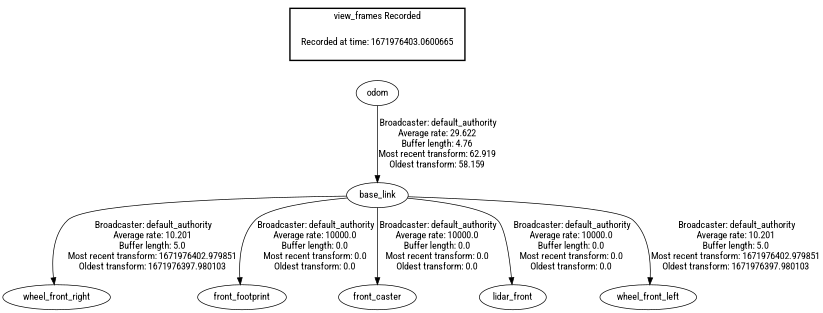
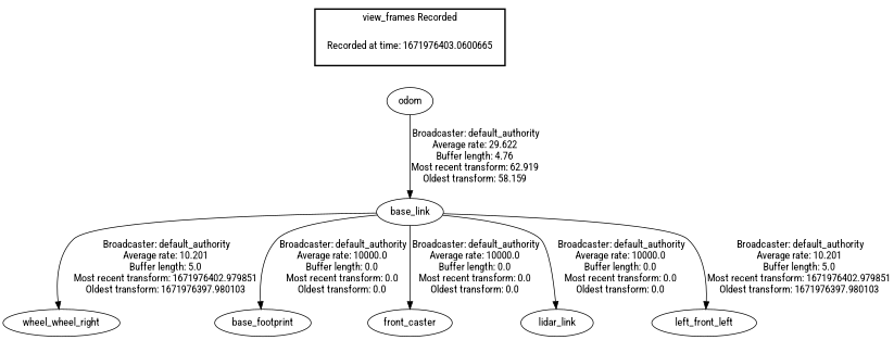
  digraph {
    fontname="Roboto Condensed"
    node [fontname="Roboto Condensed"]
    edge [fontname="Roboto Condensed"]
    "Recorded at time: 1671976403.0600665" [shape=plaintext]
    odom
    base_link
-   wheel_front_right
-   base_footprint [label=front_footprint]
+   wheel_front_right [label=wheel_wheel_right]
+   base_footprint
    front_caster
-   lidar_link [label=lidar_front]
-   wheel_front_left
+   lidar_link
+   wheel_front_left [label=left_front_left]
    subgraph cluster_1 {
      color=black
      label="view_frames Recorded"
      style=bold
      "Recorded at time: 1671976403.0600665"
    }
    "Recorded at time: 1671976403.0600665" -> odom [style=invis]
    odom -> base_link [label=" Broadcaster: default_authority\nAverage rate: 29.622\nBuffer length: 4.76\nMost recent transform: 62.919\nOldest transform: 58.159\n"]
    base_link -> wheel_front_right [label=" Broadcaster: default_authority\nAverage rate: 10.201\nBuffer length: 5.0\nMost recent transform: 1671976402.979851\nOldest transform: 1671976397.980103\n"]
    base_link -> base_footprint [label=" Broadcaster: default_authority\nAverage rate: 10000.0\nBuffer length: 0.0\nMost recent transform: 0.0\nOldest transform: 0.0\n"]
    base_link -> front_caster [label=" Broadcaster: default_authority\nAverage rate: 10000.0\nBuffer length: 0.0\nMost recent transform: 0.0\nOldest transform: 0.0\n"]
    base_link -> lidar_link [label=" Broadcaster: default_authority\nAverage rate: 10000.0\nBuffer length: 0.0\nMost recent transform: 0.0\nOldest transform: 0.0\n"]
    base_link -> wheel_front_left [label=" Broadcaster: default_authority\nAverage rate: 10.201\nBuffer length: 5.0\nMost recent transform: 1671976402.979851\nOldest transform: 1671976397.980103\n"]
  }
